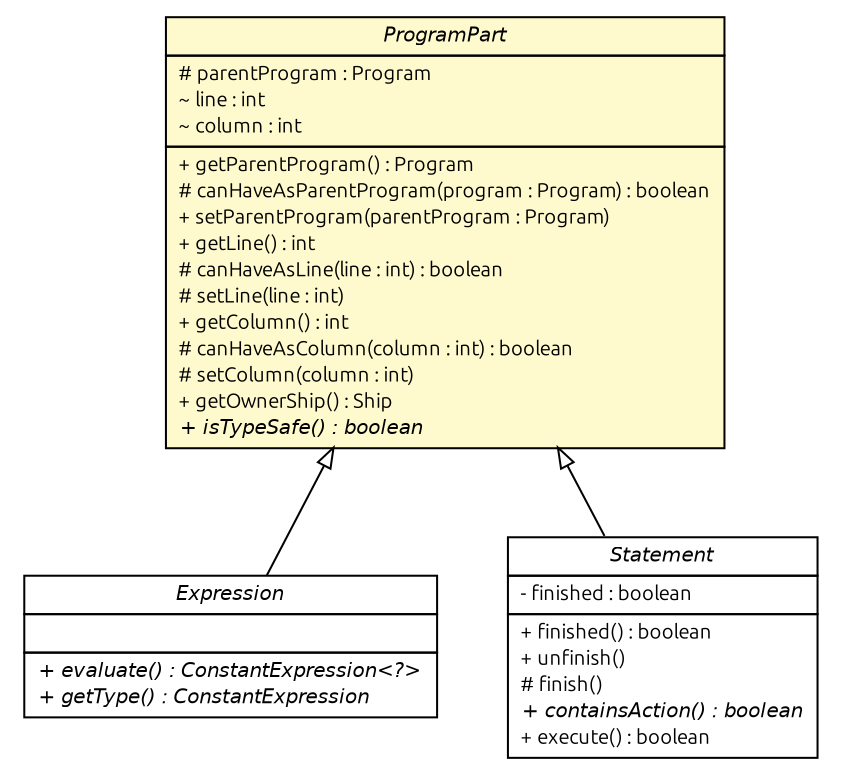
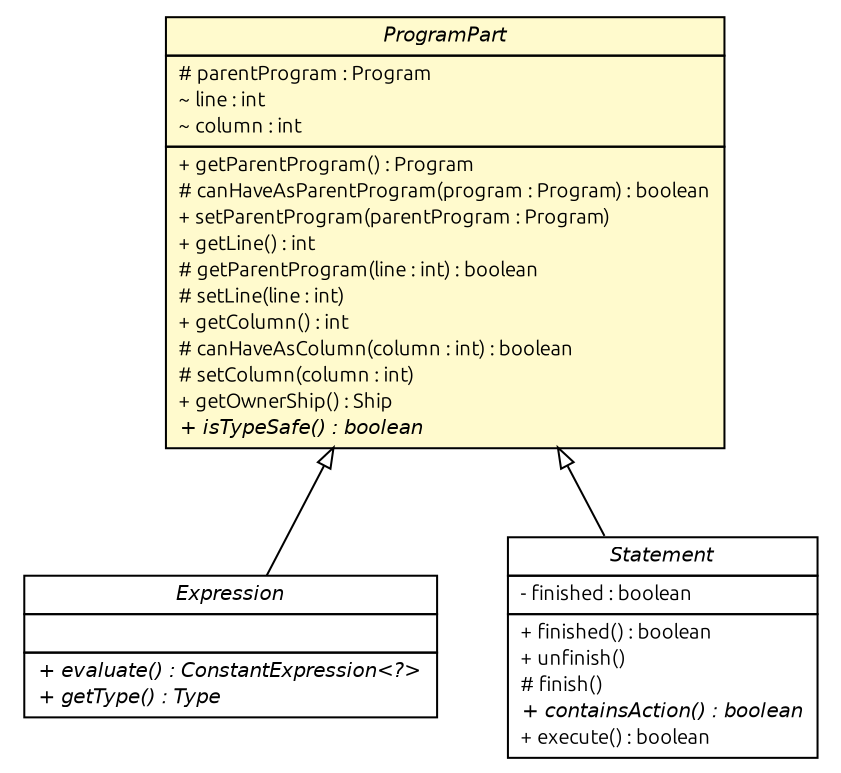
  digraph {
    fontname=Ubuntu
    nodesep=0.25
    ranksep=0.5
    node [fontcolor=black fontname=Ubuntu fontsize=10.0 shape=plaintext]
    edge [arrowtail=empty dir=back fontname=Ubuntu fontsize=10 headport=p labelfontname=Helvetica labelfontsize=10 tailport=p]
-   n1 [label=<<table title="model.programs.parsing.language.ProgramPart" border="0" cellborder="1" cellspacing="0" cellpadding="2" port="p" bgcolor="lemonChiffon" href="./ProgramPart.html"> 		<tr><td><table border="0" cellspacing="0" cellpadding="1"> <tr><td align="center" balign="center"><font face="Helvetica-Oblique"> ProgramPart </font></td></tr> 		</table></td></tr> 		<tr><td><table border="0" cellspacing="0" cellpadding="1"> <tr><td align="left" balign="left"> # parentProgram : Program </td></tr> <tr><td align="left" balign="left"> ~ line : int </td></tr> <tr><td align="left" balign="left"> ~ column : int </td></tr> 		</table></td></tr> 		<tr><td><table border="0" cellspacing="0" cellpadding="1"> <tr><td align="left" balign="left"> + getParentProgram() : Program </td></tr> <tr><td align="left" balign="left"> # canHaveAsParentProgram(program : Program) : boolean </td></tr> <tr><td align="left" balign="left"> + setParentProgram(parentProgram : Program) </td></tr> <tr><td align="left" balign="left"> + getLine() : int </td></tr> <tr><td align="left" balign="left"> # canHaveAsLine(line : int) : boolean </td></tr> <tr><td align="left" balign="left"> # setLine(line : int) </td></tr> <tr><td align="left" balign="left"> + getColumn() : int </td></tr> <tr><td align="left" balign="left"> # canHaveAsColumn(column : int) : boolean </td></tr> <tr><td align="left" balign="left"> # setColumn(column : int) </td></tr> <tr><td align="left" balign="left"> + getOwnerShip() : Ship </td></tr> <tr><td align="left" balign="left"><font face="Helvetica-Oblique" point-size="10.0"> + isTypeSafe() : boolean </font></td></tr> 		</table></td></tr> 		</table>>]
-   n2 [label=<<table title="model.programs.parsing.language.expression.Expression" border="0" cellborder="1" cellspacing="0" cellpadding="2" port="p" href="./expression/Expression.html"> 		<tr><td><table border="0" cellspacing="0" cellpadding="1"> <tr><td align="center" balign="center"><font face="Helvetica-Oblique"> Expression </font></td></tr> 		</table></td></tr> 		<tr><td><table border="0" cellspacing="0" cellpadding="1"> <tr><td align="left" balign="left">  </td></tr> 		</table></td></tr> 		<tr><td><table border="0" cellspacing="0" cellpadding="1"> <tr><td align="left" balign="left"><font face="Helvetica-Oblique" point-size="10.0"> + evaluate() : ConstantExpression&lt;?&gt; </font></td></tr> <tr><td align="left" balign="left"><font face="Helvetica-Oblique" point-size="10.0"> + getType() : ConstantExpression </font></td></tr> 		</table></td></tr> 		</table>>]
+   n1 [label=<<table title="model.programs.parsing.language.ProgramPart" border="0" cellborder="1" cellspacing="0" cellpadding="2" port="p" bgcolor="lemonChiffon" href="./ProgramPart.html"> 		<tr><td><table border="0" cellspacing="0" cellpadding="1"> <tr><td align="center" balign="center"><font face="Helvetica-Oblique"> ProgramPart </font></td></tr> 		</table></td></tr> 		<tr><td><table border="0" cellspacing="0" cellpadding="1"> <tr><td align="left" balign="left"> # parentProgram : Program </td></tr> <tr><td align="left" balign="left"> ~ line : int </td></tr> <tr><td align="left" balign="left"> ~ column : int </td></tr> 		</table></td></tr> 		<tr><td><table border="0" cellspacing="0" cellpadding="1"> <tr><td align="left" balign="left"> + getParentProgram() : Program </td></tr> <tr><td align="left" balign="left"> # canHaveAsParentProgram(program : Program) : boolean </td></tr> <tr><td align="left" balign="left"> + setParentProgram(parentProgram : Program) </td></tr> <tr><td align="left" balign="left"> + getLine() : int </td></tr> <tr><td align="left" balign="left"> # getParentProgram(line : int) : boolean </td></tr> <tr><td align="left" balign="left"> # setLine(line : int) </td></tr> <tr><td align="left" balign="left"> + getColumn() : int </td></tr> <tr><td align="left" balign="left"> # canHaveAsColumn(column : int) : boolean </td></tr> <tr><td align="left" balign="left"> # setColumn(column : int) </td></tr> <tr><td align="left" balign="left"> + getOwnerShip() : Ship </td></tr> <tr><td align="left" balign="left"><font face="Helvetica-Oblique" point-size="10.0"> + isTypeSafe() : boolean </font></td></tr> 		</table></td></tr> 		</table>>]
+   n2 [label=<<table title="model.programs.parsing.language.expression.Expression" border="0" cellborder="1" cellspacing="0" cellpadding="2" port="p" href="./expression/Expression.html"> 		<tr><td><table border="0" cellspacing="0" cellpadding="1"> <tr><td align="center" balign="center"><font face="Helvetica-Oblique"> Expression </font></td></tr> 		</table></td></tr> 		<tr><td><table border="0" cellspacing="0" cellpadding="1"> <tr><td align="left" balign="left">  </td></tr> 		</table></td></tr> 		<tr><td><table border="0" cellspacing="0" cellpadding="1"> <tr><td align="left" balign="left"><font face="Helvetica-Oblique" point-size="10.0"> + evaluate() : ConstantExpression&lt;?&gt; </font></td></tr> <tr><td align="left" balign="left"><font face="Helvetica-Oblique" point-size="10.0"> + getType() : Type </font></td></tr> 		</table></td></tr> 		</table>>]
    n3 [label=<<table title="model.programs.parsing.language.statement.Statement" border="0" cellborder="1" cellspacing="0" cellpadding="2" port="p" href="./statement/Statement.html"> 		<tr><td><table border="0" cellspacing="0" cellpadding="1"> <tr><td align="center" balign="center"><font face="Helvetica-Oblique"> Statement </font></td></tr> 		</table></td></tr> 		<tr><td><table border="0" cellspacing="0" cellpadding="1"> <tr><td align="left" balign="left"> - finished : boolean </td></tr> 		</table></td></tr> 		<tr><td><table border="0" cellspacing="0" cellpadding="1"> <tr><td align="left" balign="left"> + finished() : boolean </td></tr> <tr><td align="left" balign="left"> + unfinish() </td></tr> <tr><td align="left" balign="left"> # finish() </td></tr> <tr><td align="left" balign="left"><font face="Helvetica-Oblique" point-size="10.0"> + containsAction() : boolean </font></td></tr> <tr><td align="left" balign="left"> + execute() : boolean </td></tr> 		</table></td></tr> 		</table>>]
    n1 -> n2
    n1 -> n3
  }
